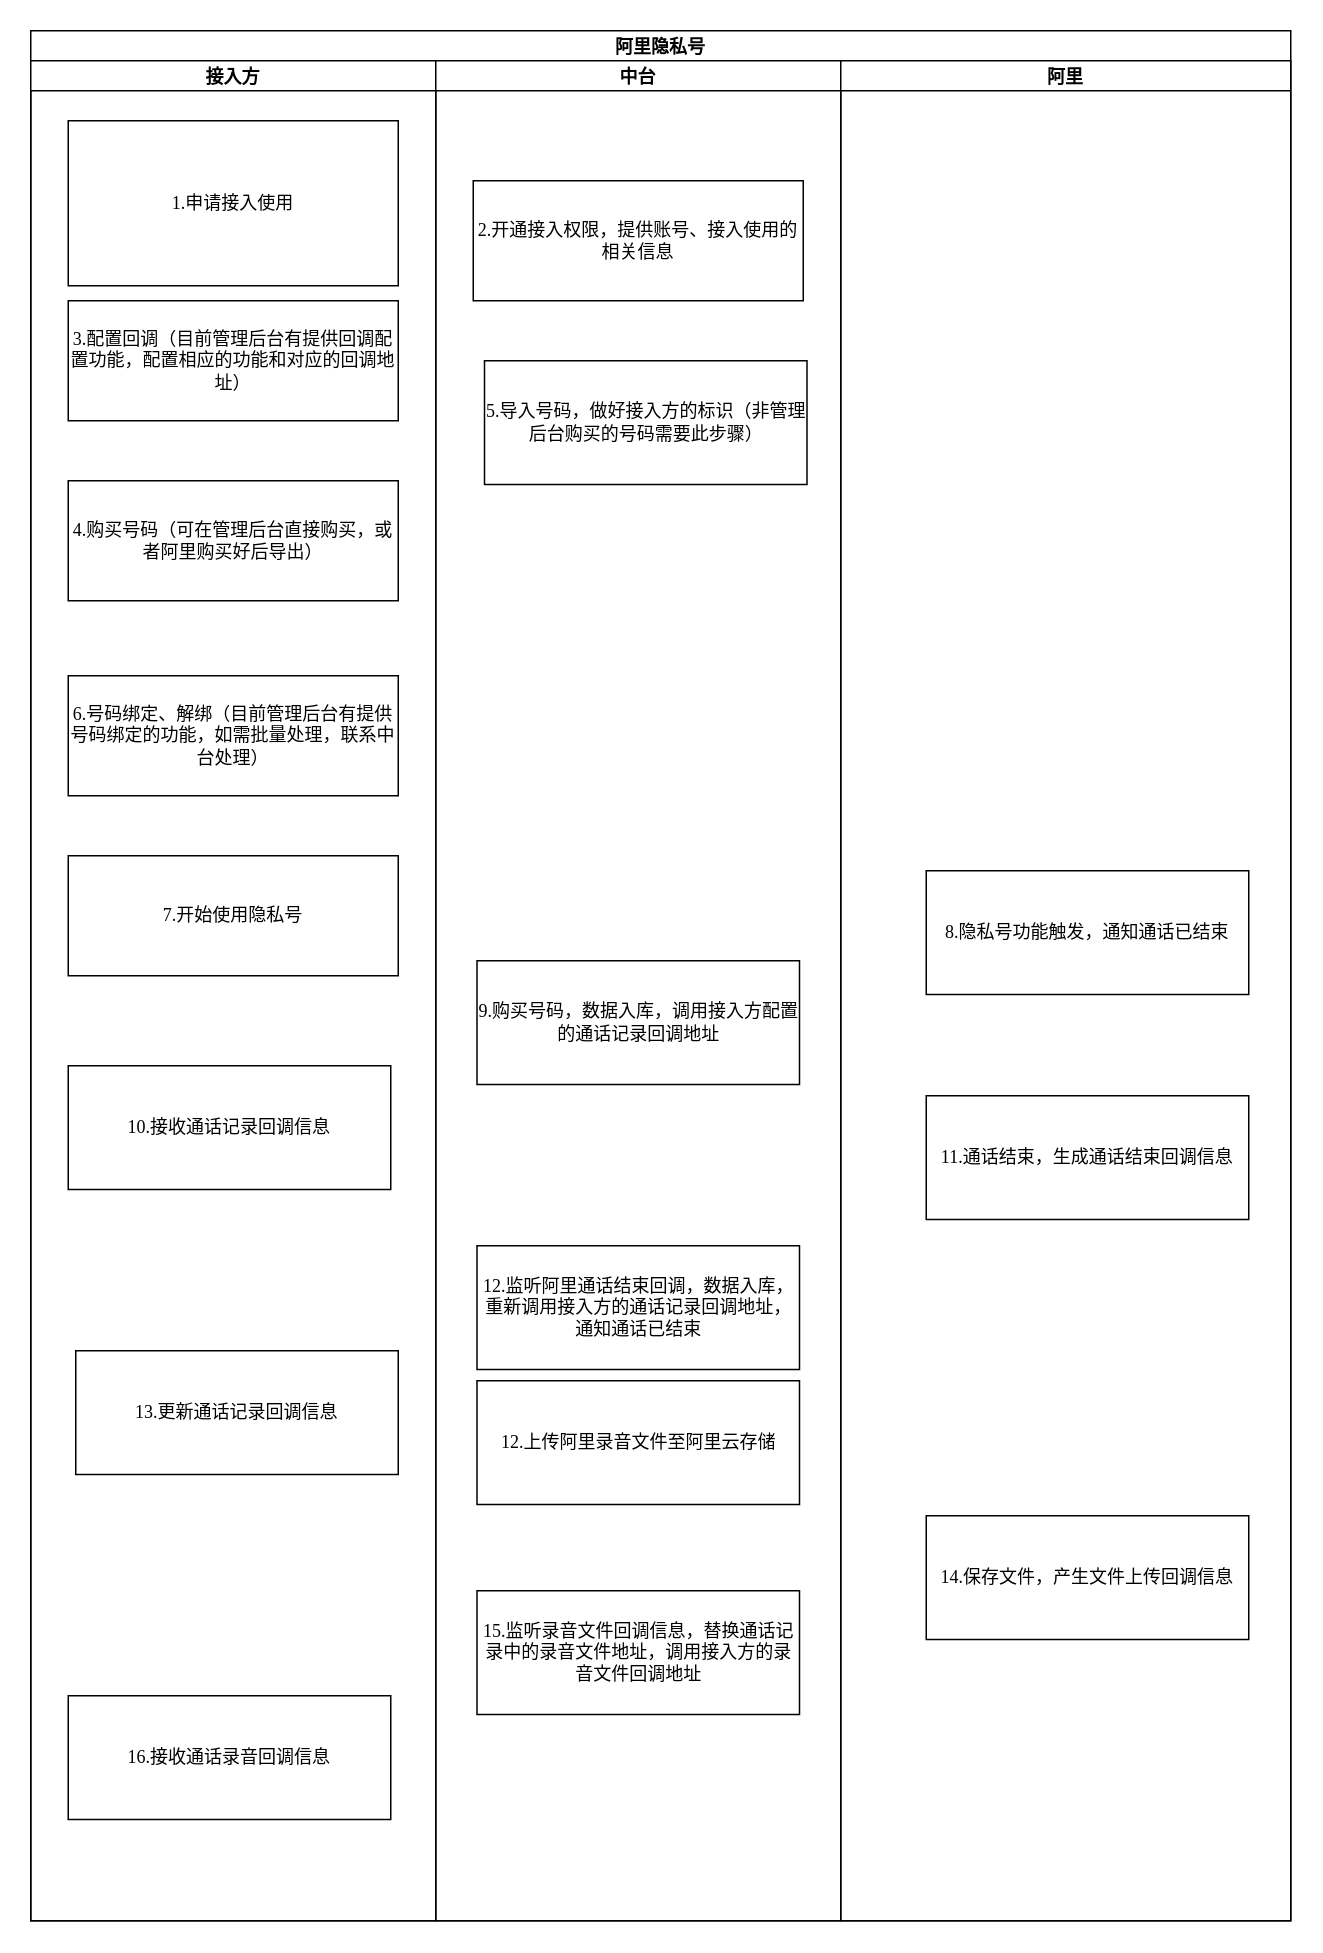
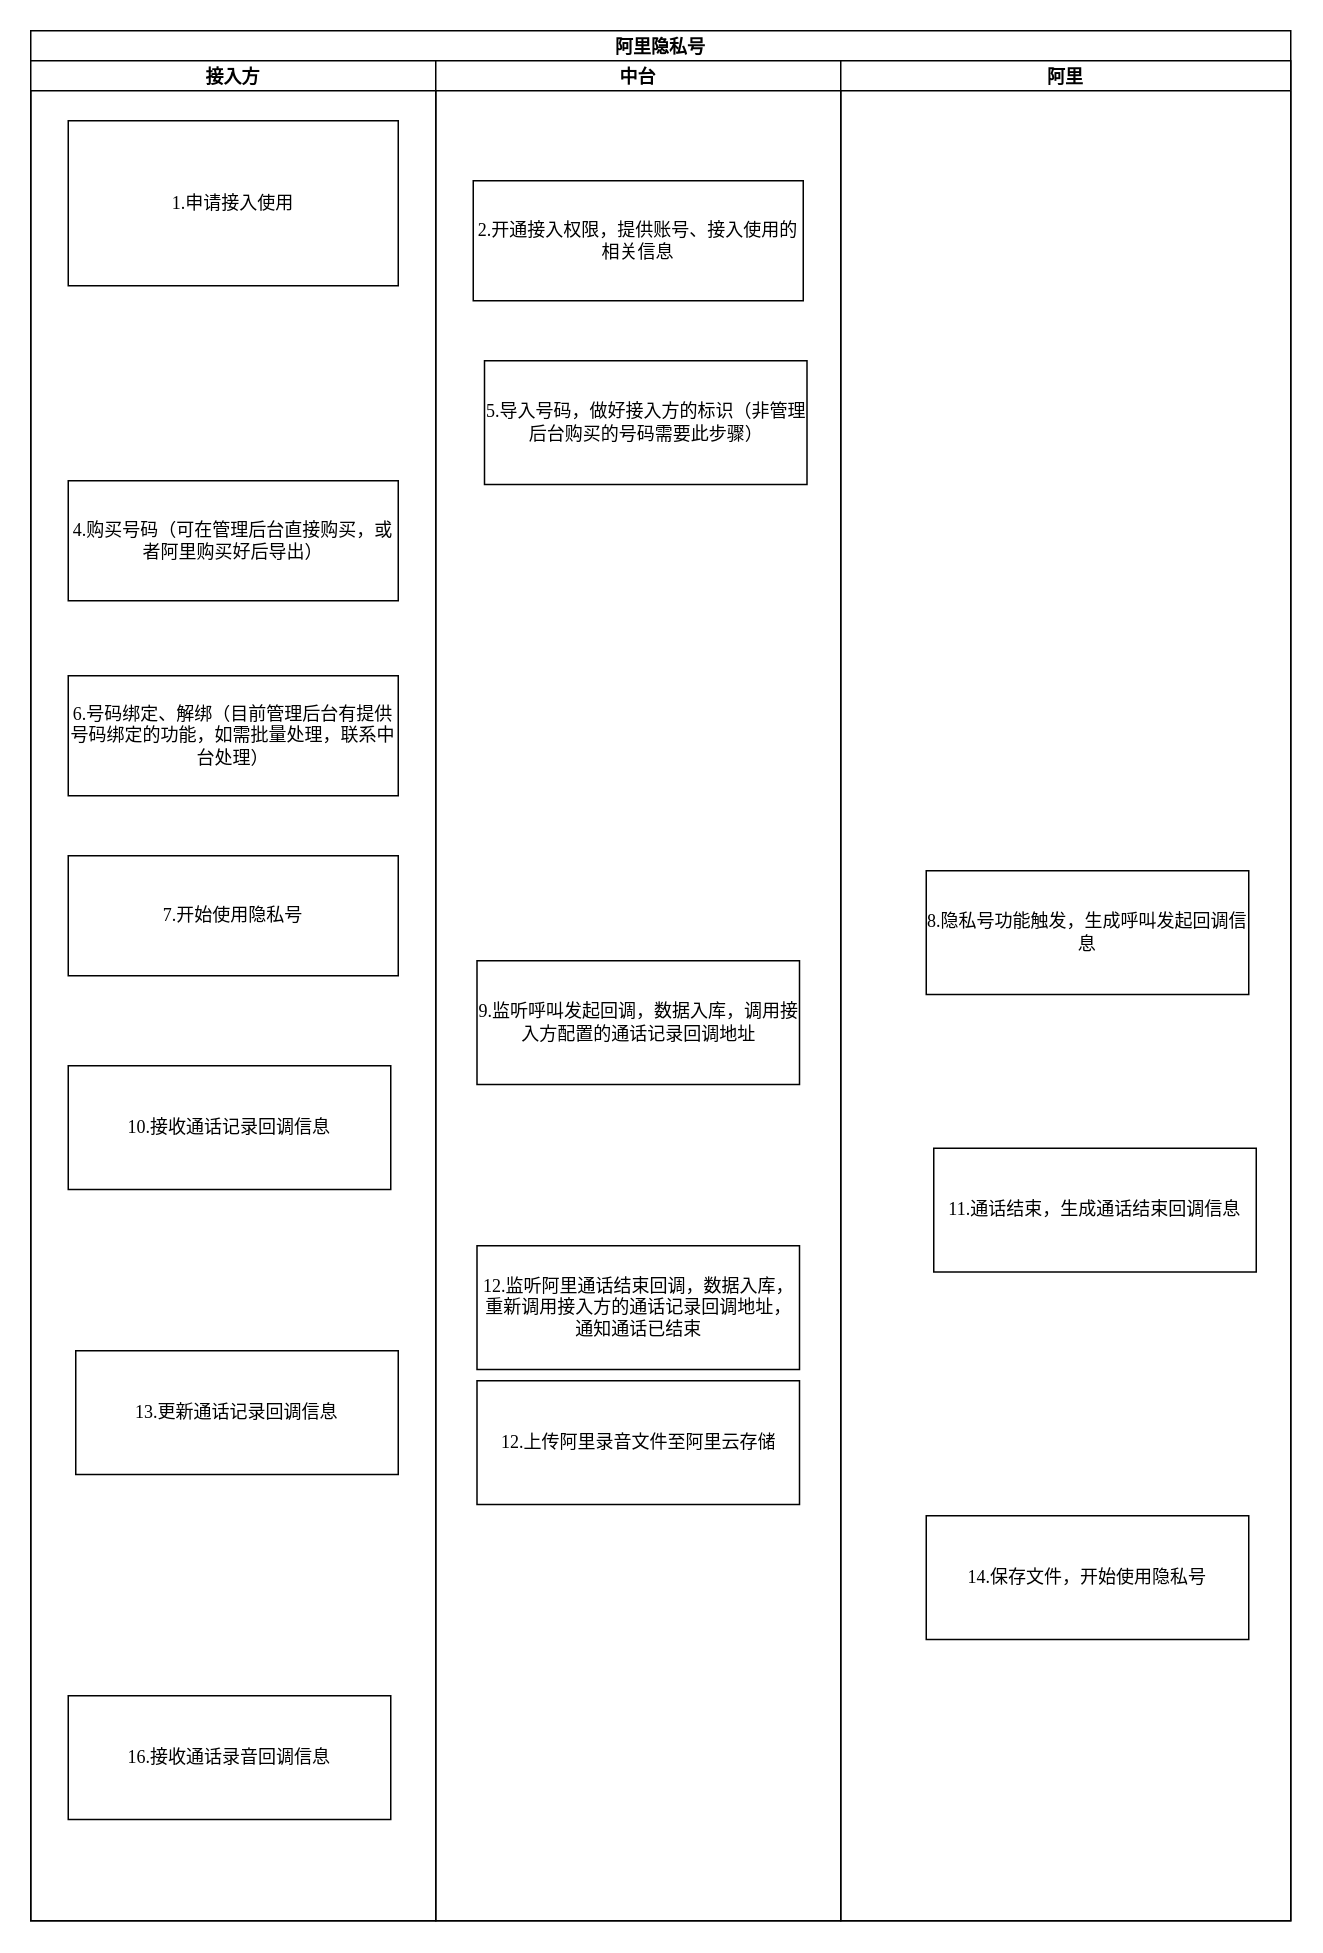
  <mxCell id="0" />
  <mxCell id="1" parent="0" />
  <mxCell id="2" value="阿里隐私号" style="swimlane;childLayout=stackLayout;resizeParent=1;resizeParentMax=0;startSize=20;horizontal=1;horizontalStack=1;fontFamily=Verdana;labelBorderColor=none;labelBackgroundColor=none;verticalAlign=middle;flipV=0;flipH=0;" vertex="1" parent="1"><mxGeometry x="20" y="20" width="840" height="1260" as="geometry" /></mxCell>
  <mxCell id="3" value="接入方" style="swimlane;startSize=20;" vertex="1" parent="2"><mxGeometry y="20" width="270" height="1240" as="geometry" /></mxCell>
  <mxCell id="4" value="4.购买号码（可在管理后台直接购买，或者阿里购买好后导出）" style="rounded=0;whiteSpace=wrap;html=1;labelBackgroundColor=none;labelBorderColor=none;fontFamily=Verdana;verticalAlign=middle;" vertex="1" parent="3"><mxGeometry x="25" y="280" width="220" height="80" as="geometry" /></mxCell>
  <mxCell id="5" value="6.号码绑定、解绑（目前管理后台有提供号码绑定的功能，如需批量处理，联系中台处理）" style="rounded=0;whiteSpace=wrap;html=1;labelBackgroundColor=none;labelBorderColor=none;fontFamily=Verdana;verticalAlign=middle;" vertex="1" parent="3"><mxGeometry x="25" y="410" width="220" height="80" as="geometry" /></mxCell>
- <mxCell id="6" value="3.配置回调（目前管理后台有提供回调配置功能，配置相应的功能和对应的回调地址）" style="rounded=0;whiteSpace=wrap;html=1;labelBackgroundColor=none;labelBorderColor=none;fontFamily=Verdana;verticalAlign=middle;" vertex="1" parent="3"><mxGeometry x="25" y="160" width="220" height="80" as="geometry" /></mxCell>
  <mxCell id="7" value="1.申请接入使用" style="rounded=0;whiteSpace=wrap;html=1;labelBackgroundColor=none;labelBorderColor=none;fontFamily=Verdana;verticalAlign=middle;" vertex="1" parent="3"><mxGeometry x="25" y="40" width="220" height="110" as="geometry" /></mxCell>
  <mxCell id="8" value="7.开始使用隐私号" style="rounded=0;whiteSpace=wrap;html=1;labelBackgroundColor=none;labelBorderColor=none;fontFamily=Verdana;verticalAlign=middle;" vertex="1" parent="3"><mxGeometry x="25" y="530" width="220" height="80" as="geometry" /></mxCell>
  <mxCell id="9" value="10.接收通话记录回调信息" style="rounded=0;whiteSpace=wrap;html=1;labelBackgroundColor=none;labelBorderColor=none;fontFamily=Verdana;verticalAlign=middle;" vertex="1" parent="3"><mxGeometry x="25" y="670" width="215" height="82.5" as="geometry" /></mxCell>
  <mxCell id="10" value="13.更新通话记录回调信息" style="rounded=0;whiteSpace=wrap;html=1;labelBackgroundColor=none;labelBorderColor=none;fontFamily=Verdana;verticalAlign=middle;" vertex="1" parent="3"><mxGeometry x="30" y="860" width="215" height="82.5" as="geometry" /></mxCell>
  <mxCell id="11" value="16.接收通话录音回调信息" style="rounded=0;whiteSpace=wrap;html=1;labelBackgroundColor=none;labelBorderColor=none;fontFamily=Verdana;verticalAlign=middle;" vertex="1" parent="3"><mxGeometry x="25" y="1090" width="215" height="82.5" as="geometry" /></mxCell>
  <mxCell id="12" value="中台" style="swimlane;startSize=20;" vertex="1" parent="2"><mxGeometry x="270" y="20" width="270" height="1240" as="geometry" /></mxCell>
  <mxCell id="13" value="5.导入号码，做好接入方的标识（非管理后台购买的号码需要此步骤）" style="rounded=0;whiteSpace=wrap;html=1;labelBackgroundColor=none;labelBorderColor=none;fontFamily=Verdana;verticalAlign=middle;" vertex="1" parent="12"><mxGeometry x="32.5" y="200" width="215" height="82.5" as="geometry" /></mxCell>
  <mxCell id="14" value="2.开通接入权限，提供账号、接入使用的相关信息" style="rounded=0;whiteSpace=wrap;html=1;labelBackgroundColor=none;labelBorderColor=none;fontFamily=Verdana;verticalAlign=middle;" vertex="1" parent="12"><mxGeometry x="25" y="80" width="220" height="80" as="geometry" /></mxCell>
- <mxCell id="15" value="9.购买号码，数据入库，调用接入方配置的通话记录回调地址" style="rounded=0;whiteSpace=wrap;html=1;labelBackgroundColor=none;labelBorderColor=none;fontFamily=Verdana;verticalAlign=middle;" vertex="1" parent="12"><mxGeometry x="27.5" y="600" width="215" height="82.5" as="geometry" /></mxCell>
+ <mxCell id="15" value="9.监听呼叫发起回调，数据入库，调用接入方配置的通话记录回调地址" style="rounded=0;whiteSpace=wrap;html=1;labelBackgroundColor=none;labelBorderColor=none;fontFamily=Verdana;verticalAlign=middle;" vertex="1" parent="12"><mxGeometry x="27.5" y="600" width="215" height="82.5" as="geometry" /></mxCell>
  <mxCell id="16" value="12.监听阿里通话结束回调，数据入库，重新调用接入方的通话记录回调地址，通知通话已结束" style="rounded=0;whiteSpace=wrap;html=1;labelBackgroundColor=none;labelBorderColor=none;fontFamily=Verdana;verticalAlign=middle;" vertex="1" parent="12"><mxGeometry x="27.5" y="790" width="215" height="82.5" as="geometry" /></mxCell>
  <mxCell id="17" value="12.上传阿里录音文件至阿里云存储" style="rounded=0;whiteSpace=wrap;html=1;labelBackgroundColor=none;labelBorderColor=none;fontFamily=Verdana;verticalAlign=middle;" vertex="1" parent="12"><mxGeometry x="27.5" y="880" width="215" height="82.5" as="geometry" /></mxCell>
- <mxCell id="18" value="15.监听录音文件回调信息，替换通话记录中的录音文件地址，调用接入方的录音文件回调地址" style="rounded=0;whiteSpace=wrap;html=1;labelBackgroundColor=none;labelBorderColor=none;fontFamily=Verdana;verticalAlign=middle;" vertex="1" parent="12"><mxGeometry x="27.5" y="1020" width="215" height="82.5" as="geometry" /></mxCell>
  <mxCell id="19" value="阿里" style="swimlane;startSize=20;" vertex="1" parent="2"><mxGeometry x="540" y="20" width="300" height="1240" as="geometry" /></mxCell>
- <mxCell id="20" value="8.隐私号功能触发，通知通话已结束" style="rounded=0;whiteSpace=wrap;html=1;labelBackgroundColor=none;labelBorderColor=none;fontFamily=Verdana;verticalAlign=middle;" vertex="1" parent="19"><mxGeometry x="57" y="540" width="215" height="82.5" as="geometry" /></mxCell>
- <mxCell id="21" value="11.通话结束，生成通话结束回调信息" style="rounded=0;whiteSpace=wrap;html=1;labelBackgroundColor=none;labelBorderColor=none;fontFamily=Verdana;verticalAlign=middle;" vertex="1" parent="19"><mxGeometry x="57" y="690" width="215" height="82.5" as="geometry" /></mxCell>
- <mxCell id="22" value="14.保存文件，产生文件上传回调信息" style="rounded=0;whiteSpace=wrap;html=1;labelBackgroundColor=none;labelBorderColor=none;fontFamily=Verdana;verticalAlign=middle;" vertex="1" parent="19"><mxGeometry x="57" y="970" width="215" height="82.5" as="geometry" /></mxCell>
+ <mxCell id="20" value="8.隐私号功能触发，生成呼叫发起回调信息" style="rounded=0;whiteSpace=wrap;html=1;labelBackgroundColor=none;labelBorderColor=none;fontFamily=Verdana;verticalAlign=middle;" vertex="1" parent="19"><mxGeometry x="57" y="540" width="215" height="82.5" as="geometry" /></mxCell>
+ <mxCell id="21" value="11.通话结束，生成通话结束回调信息" style="rounded=0;whiteSpace=wrap;html=1;labelBackgroundColor=none;labelBorderColor=none;fontFamily=Verdana;verticalAlign=middle;" vertex="1" parent="19"><mxGeometry x="62" y="725" width="215" height="82.5" as="geometry" /></mxCell>
+ <mxCell id="22" value="14.保存文件，开始使用隐私号" style="rounded=0;whiteSpace=wrap;html=1;labelBackgroundColor=none;labelBorderColor=none;fontFamily=Verdana;verticalAlign=middle;" vertex="1" parent="19"><mxGeometry x="57" y="970" width="215" height="82.5" as="geometry" /></mxCell>
